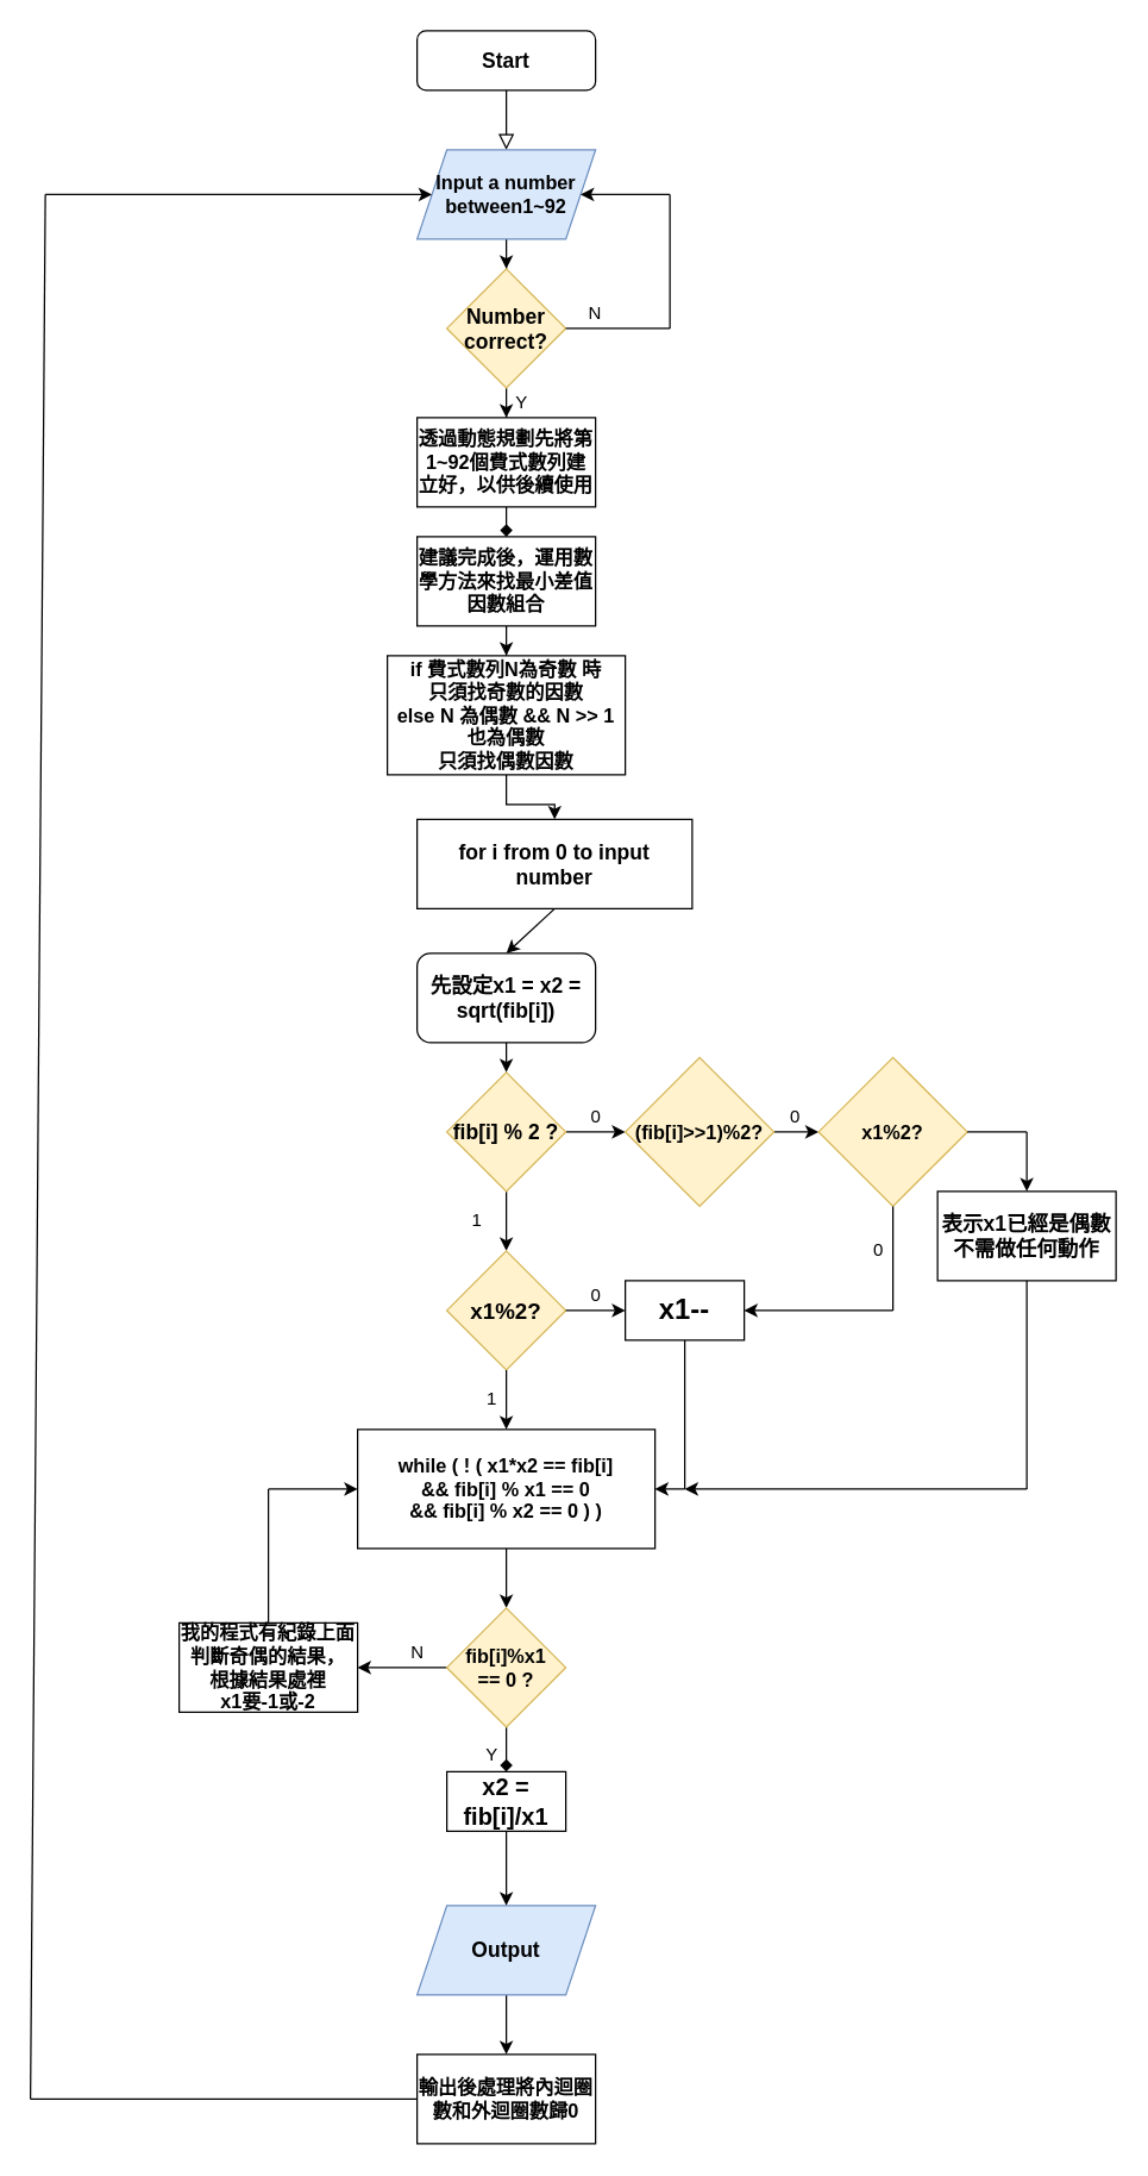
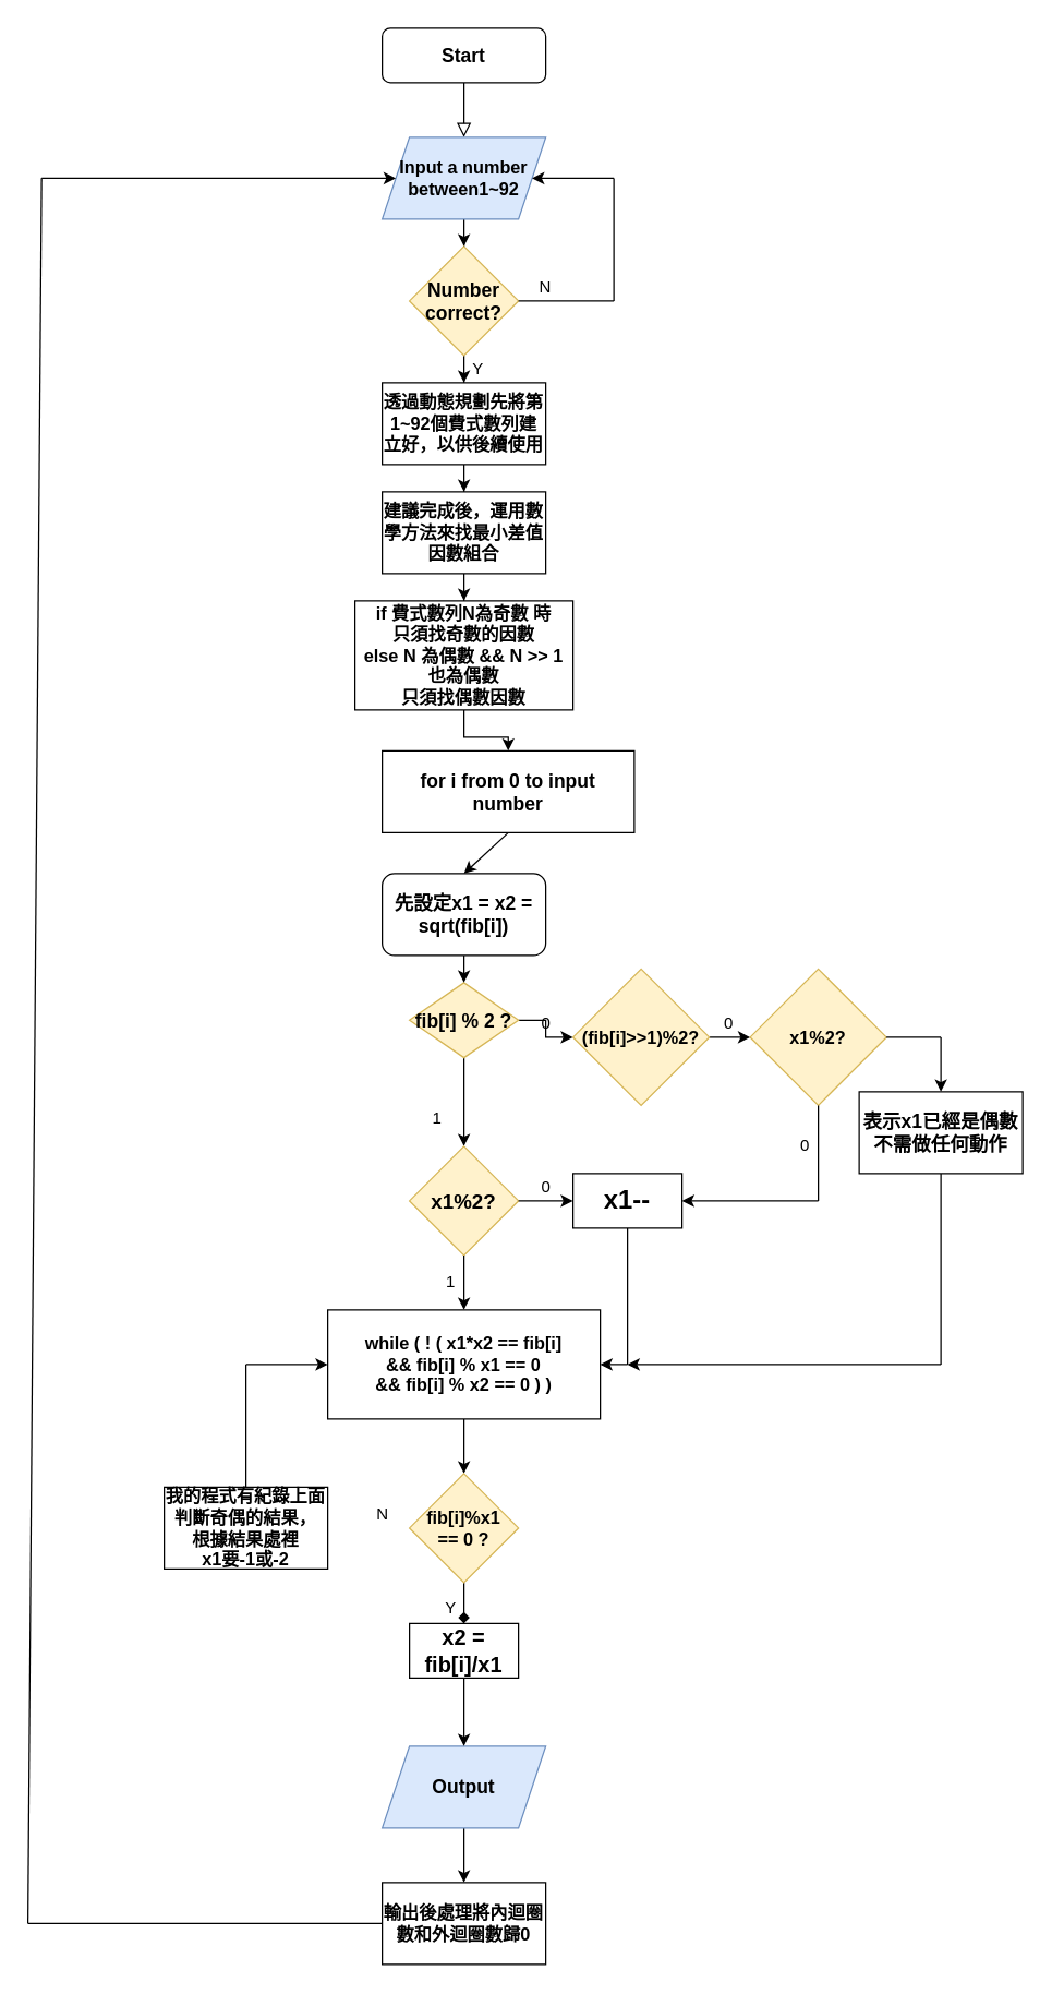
  <mxCell id="0" />
  <mxCell id="1" parent="0" />
  <mxCell id="2" value="" style="rounded=0;html=1;jettySize=auto;orthogonalLoop=1;fontSize=11;endArrow=block;endFill=0;endSize=8;strokeWidth=1;shadow=0;labelBackgroundColor=none;edgeStyle=orthogonalEdgeStyle;" parent="1" source="3" target="5" edge="1"><mxGeometry relative="1" as="geometry"><mxPoint x="340" y="80" as="targetPoint" /><Array as="points"><mxPoint x="340" y="50" /><mxPoint x="340" y="50" /></Array></mxGeometry></mxCell>
  <mxCell id="3" value="&lt;font style=&quot;font-size: 14px&quot;&gt;&lt;b&gt;Start&lt;/b&gt;&lt;/font&gt;" style="rounded=1;whiteSpace=wrap;html=1;fontSize=12;glass=0;strokeWidth=1;shadow=0;" parent="1" vertex="1"><mxGeometry x="280" y="20" width="120" height="40" as="geometry" /></mxCell>
  <mxCell id="4" value="" style="edgeStyle=orthogonalEdgeStyle;rounded=0;orthogonalLoop=1;jettySize=auto;html=1;" edge="1" parent="1" source="5" target="7"><mxGeometry relative="1" as="geometry"><mxPoint x="330" y="190" as="targetPoint" /></mxGeometry></mxCell>
  <mxCell id="5" value="&lt;font size=&quot;1&quot;&gt;&lt;b style=&quot;font-size: 13px&quot;&gt;Input a number between1~92&lt;/b&gt;&lt;/font&gt;" style="shape=parallelogram;perimeter=parallelogramPerimeter;whiteSpace=wrap;html=1;fixedSize=1;fillColor=#dae8fc;strokeColor=#6c8ebf;" vertex="1" parent="1"><mxGeometry x="280" y="100" width="120" height="60" as="geometry" /></mxCell>
  <mxCell id="6" value="" style="edgeStyle=orthogonalEdgeStyle;rounded=0;orthogonalLoop=1;jettySize=auto;html=1;" edge="1" parent="1" source="7" target="13"><mxGeometry relative="1" as="geometry" /></mxCell>
  <mxCell id="7" value="&lt;span style=&quot;font-size: 14px&quot;&gt;&lt;b&gt;Number correct?&lt;/b&gt;&lt;/span&gt;" style="rhombus;whiteSpace=wrap;html=1;fillColor=#fff2cc;strokeColor=#d6b656;" vertex="1" parent="1"><mxGeometry x="300" y="180" width="80" height="80" as="geometry" /></mxCell>
  <mxCell id="8" value="" style="endArrow=classic;html=1;entryX=1;entryY=0.5;entryDx=0;entryDy=0;" edge="1" parent="1" target="5"><mxGeometry width="50" height="50" relative="1" as="geometry"><mxPoint x="450" y="130" as="sourcePoint" /><mxPoint x="260" y="190" as="targetPoint" /></mxGeometry></mxCell>
  <mxCell id="9" value="" style="endArrow=none;html=1;" edge="1" parent="1"><mxGeometry width="50" height="50" relative="1" as="geometry"><mxPoint x="450" y="220" as="sourcePoint" /><mxPoint x="450" y="130" as="targetPoint" /></mxGeometry></mxCell>
  <mxCell id="10" value="" style="endArrow=none;html=1;exitX=1;exitY=0.5;exitDx=0;exitDy=0;" edge="1" parent="1" source="7"><mxGeometry width="50" height="50" relative="1" as="geometry"><mxPoint x="210" y="220" as="sourcePoint" /><mxPoint x="450" y="220" as="targetPoint" /></mxGeometry></mxCell>
  <mxCell id="11" value="N" style="text;html=1;strokeColor=none;fillColor=none;align=center;verticalAlign=middle;whiteSpace=wrap;rounded=0;" vertex="1" parent="1"><mxGeometry x="380" y="200" width="40" height="20" as="geometry" /></mxCell>
- <mxCell id="12" value="" style="edgeStyle=orthogonalEdgeStyle;rounded=0;orthogonalLoop=1;jettySize=auto;html=1;endArrow=diamond;" edge="1" parent="1" source="13" target="15"><mxGeometry relative="1" as="geometry" /></mxCell>
+ <mxCell id="12" value="" style="edgeStyle=orthogonalEdgeStyle;rounded=0;orthogonalLoop=1;jettySize=auto;html=1;" edge="1" parent="1" source="13" target="15"><mxGeometry relative="1" as="geometry" /></mxCell>
  <mxCell id="13" value="&lt;font size=&quot;1&quot;&gt;&lt;b style=&quot;font-size: 13px&quot;&gt;透過動態規劃先將第1~92個費式數列建立好，以供後續使用&lt;/b&gt;&lt;/font&gt;" style="whiteSpace=wrap;html=1;" vertex="1" parent="1"><mxGeometry x="280" y="280" width="120" height="60" as="geometry" /></mxCell>
  <mxCell id="14" value="" style="edgeStyle=orthogonalEdgeStyle;rounded=0;orthogonalLoop=1;jettySize=auto;html=1;" edge="1" parent="1" source="15" target="17"><mxGeometry relative="1" as="geometry" /></mxCell>
  <mxCell id="15" value="&lt;b&gt;&lt;font style=&quot;font-size: 13px&quot;&gt;建議完成後，運用數學方法來找最小差值因數組合&lt;/font&gt;&lt;/b&gt;" style="whiteSpace=wrap;html=1;" vertex="1" parent="1"><mxGeometry x="280" y="360" width="120" height="60" as="geometry" /></mxCell>
  <mxCell id="16" value="" style="edgeStyle=orthogonalEdgeStyle;rounded=0;orthogonalLoop=1;jettySize=auto;html=1;" edge="1" parent="1" source="17" target="18"><mxGeometry relative="1" as="geometry"><mxPoint x="340" y="545" as="targetPoint" /></mxGeometry></mxCell>
  <mxCell id="17" value="&lt;b style=&quot;font-size: 13px&quot;&gt;if 費式數列N為奇數 時&lt;br&gt;只須找奇數的因數&lt;br&gt;else N 為偶數 &amp;amp;&amp;amp; N &amp;gt;&amp;gt; 1 也為偶數&lt;br&gt;只須找偶數因數&lt;/b&gt;" style="whiteSpace=wrap;html=1;" vertex="1" parent="1"><mxGeometry x="260" y="440" width="160" height="80" as="geometry" /></mxCell>
  <mxCell id="18" value="&lt;b&gt;&lt;font style=&quot;font-size: 14px&quot;&gt;for i from 0 to input number&lt;/font&gt;&lt;/b&gt;" style="rounded=0;whiteSpace=wrap;html=1;" vertex="1" parent="1"><mxGeometry x="280" y="550" width="185" height="60" as="geometry" /></mxCell>
  <mxCell id="19" value="" style="edgeStyle=orthogonalEdgeStyle;rounded=0;orthogonalLoop=1;jettySize=auto;html=1;" edge="1" parent="1" source="21" target="25"><mxGeometry relative="1" as="geometry" /></mxCell>
  <mxCell id="20" value="" style="edgeStyle=orthogonalEdgeStyle;rounded=0;orthogonalLoop=1;jettySize=auto;html=1;" edge="1" parent="1" source="21" target="33"><mxGeometry relative="1" as="geometry" /></mxCell>
- <mxCell id="21" value="&lt;b&gt;&lt;font style=&quot;font-size: 14px&quot;&gt;fib[i] % 2 ?&lt;/font&gt;&lt;/b&gt;" style="rhombus;whiteSpace=wrap;html=1;rounded=0;fillColor=#fff2cc;strokeColor=#d6b656;" vertex="1" parent="1"><mxGeometry x="300" y="720" width="80" height="80" as="geometry" /></mxCell>
+ <mxCell id="21" value="&lt;b&gt;&lt;font style=&quot;font-size: 14px&quot;&gt;fib[i] % 2 ?&lt;/font&gt;&lt;/b&gt;" style="rhombus;whiteSpace=wrap;html=1;rounded=0;fillColor=#fff2cc;strokeColor=#d6b656;" vertex="1" parent="1"><mxGeometry x="300" y="720" width="80" height="55" as="geometry" /></mxCell>
  <mxCell id="22" value="&lt;b&gt;&lt;font style=&quot;font-size: 14px&quot;&gt;先設定x1 = x2 = sqrt(fib[i])&lt;/font&gt;&lt;/b&gt;" style="whiteSpace=wrap;html=1;rounded=1;" vertex="1" parent="1"><mxGeometry x="280" y="640" width="120" height="60" as="geometry" /></mxCell>
  <mxCell id="23" value="" style="endArrow=classic;html=1;entryX=0.5;entryY=0;entryDx=0;entryDy=0;exitX=0.5;exitY=1;exitDx=0;exitDy=0;" edge="1" parent="1" source="18" target="22"><mxGeometry width="50" height="50" relative="1" as="geometry"><mxPoint x="240" y="840" as="sourcePoint" /><mxPoint x="290" y="790" as="targetPoint" /></mxGeometry></mxCell>
  <mxCell id="24" value="" style="endArrow=classic;html=1;exitX=0.5;exitY=1;exitDx=0;exitDy=0;entryX=0.5;entryY=0;entryDx=0;entryDy=0;" edge="1" parent="1" source="22" target="21"><mxGeometry width="50" height="50" relative="1" as="geometry"><mxPoint x="240" y="840" as="sourcePoint" /><mxPoint x="290" y="790" as="targetPoint" /></mxGeometry></mxCell>
  <mxCell id="25" value="&lt;b&gt;&lt;font style=&quot;font-size: 15px&quot;&gt;x1%2?&lt;/font&gt;&lt;/b&gt;" style="rhombus;whiteSpace=wrap;html=1;rounded=0;fillColor=#fff2cc;strokeColor=#d6b656;" vertex="1" parent="1"><mxGeometry x="300" y="840" width="80" height="80" as="geometry" /></mxCell>
  <mxCell id="26" value="1" style="text;html=1;align=center;verticalAlign=middle;resizable=0;points=[];autosize=1;strokeColor=none;fillColor=none;" vertex="1" parent="1"><mxGeometry x="310" y="810" width="20" height="20" as="geometry" /></mxCell>
  <mxCell id="27" value="" style="endArrow=classic;html=1;exitX=0.5;exitY=1;exitDx=0;exitDy=0;" edge="1" parent="1" source="25" target="36"><mxGeometry width="50" height="50" relative="1" as="geometry"><mxPoint x="330" y="1000" as="sourcePoint" /><mxPoint x="340" y="970" as="targetPoint" /></mxGeometry></mxCell>
  <mxCell id="28" value="" style="endArrow=classic;html=1;exitX=1;exitY=0.5;exitDx=0;exitDy=0;" edge="1" parent="1" source="25" target="29"><mxGeometry width="50" height="50" relative="1" as="geometry"><mxPoint x="410" y="910" as="sourcePoint" /><mxPoint x="430" y="880" as="targetPoint" /></mxGeometry></mxCell>
  <mxCell id="29" value="&lt;b&gt;&lt;font style=&quot;font-size: 19px&quot;&gt;x1--&lt;/font&gt;&lt;/b&gt;" style="rounded=0;whiteSpace=wrap;html=1;" vertex="1" parent="1"><mxGeometry x="420" y="860" width="80" height="40" as="geometry" /></mxCell>
  <mxCell id="30" value="0" style="text;html=1;align=center;verticalAlign=middle;resizable=0;points=[];autosize=1;strokeColor=none;fillColor=none;" vertex="1" parent="1"><mxGeometry x="390" y="860" width="20" height="20" as="geometry" /></mxCell>
  <mxCell id="31" value="1" style="text;html=1;align=center;verticalAlign=middle;resizable=0;points=[];autosize=1;strokeColor=none;fillColor=none;" vertex="1" parent="1"><mxGeometry x="320" y="930" width="20" height="20" as="geometry" /></mxCell>
  <mxCell id="32" value="" style="edgeStyle=orthogonalEdgeStyle;rounded=0;orthogonalLoop=1;jettySize=auto;html=1;" edge="1" parent="1" source="33" target="39"><mxGeometry relative="1" as="geometry" /></mxCell>
  <mxCell id="33" value="&lt;b&gt;&lt;font style=&quot;font-size: 13px&quot;&gt;(fib[i]&amp;gt;&amp;gt;1)%2?&lt;/font&gt;&lt;/b&gt;" style="rhombus;whiteSpace=wrap;html=1;rounded=0;fillColor=#fff2cc;strokeColor=#d6b656;" vertex="1" parent="1"><mxGeometry x="420" y="710" width="100" height="100" as="geometry" /></mxCell>
  <mxCell id="34" value="0" style="text;html=1;align=center;verticalAlign=middle;resizable=0;points=[];autosize=1;strokeColor=none;fillColor=none;" vertex="1" parent="1"><mxGeometry x="390" y="740" width="20" height="20" as="geometry" /></mxCell>
  <mxCell id="35" value="" style="edgeStyle=orthogonalEdgeStyle;rounded=0;orthogonalLoop=1;jettySize=auto;html=1;" edge="1" parent="1" source="36" target="49"><mxGeometry relative="1" as="geometry" /></mxCell>
  <mxCell id="36" value="&lt;b&gt;&lt;font style=&quot;font-size: 13px&quot;&gt;while ( ! ( x1*x2 == fib[i] &lt;br&gt;&amp;amp;&amp;amp; fib[i] % x1 == 0 &lt;br&gt;&amp;amp;&amp;amp; fib[i] % x2 == 0 ) )&lt;/font&gt;&lt;/b&gt;" style="rounded=0;whiteSpace=wrap;html=1;" vertex="1" parent="1"><mxGeometry x="240" y="960" width="200" height="80" as="geometry" /></mxCell>
  <mxCell id="37" value="" style="endArrow=classic;html=1;entryX=1;entryY=0.5;entryDx=0;entryDy=0;" edge="1" parent="1" target="36"><mxGeometry width="50" height="50" relative="1" as="geometry"><mxPoint x="460" y="1000" as="sourcePoint" /><mxPoint x="420" y="1000" as="targetPoint" /></mxGeometry></mxCell>
  <mxCell id="38" value="" style="endArrow=none;html=1;entryX=0.5;entryY=1;entryDx=0;entryDy=0;" edge="1" parent="1" target="29"><mxGeometry width="50" height="50" relative="1" as="geometry"><mxPoint x="460" y="1000" as="sourcePoint" /><mxPoint x="520" y="920" as="targetPoint" /></mxGeometry></mxCell>
  <mxCell id="39" value="&lt;b&gt;&lt;font style=&quot;font-size: 13px&quot;&gt;x1%2?&lt;/font&gt;&lt;/b&gt;" style="rhombus;whiteSpace=wrap;html=1;rounded=0;fillColor=#fff2cc;strokeColor=#d6b656;" vertex="1" parent="1"><mxGeometry x="550" y="710" width="100" height="100" as="geometry" /></mxCell>
  <mxCell id="40" value="0" style="text;html=1;align=center;verticalAlign=middle;resizable=0;points=[];autosize=1;strokeColor=none;fillColor=none;" vertex="1" parent="1"><mxGeometry x="524" y="740" width="20" height="20" as="geometry" /></mxCell>
  <mxCell id="41" value="" style="endArrow=classic;html=1;entryX=1;entryY=0.5;entryDx=0;entryDy=0;" edge="1" parent="1" target="29"><mxGeometry width="50" height="50" relative="1" as="geometry"><mxPoint x="600" y="880" as="sourcePoint" /><mxPoint x="625" y="845" as="targetPoint" /></mxGeometry></mxCell>
  <mxCell id="42" value="" style="endArrow=none;html=1;entryX=0.5;entryY=1;entryDx=0;entryDy=0;" edge="1" parent="1" target="39"><mxGeometry width="50" height="50" relative="1" as="geometry"><mxPoint x="600" y="880" as="sourcePoint" /><mxPoint x="650" y="810" as="targetPoint" /></mxGeometry></mxCell>
  <mxCell id="43" value="0" style="text;html=1;align=center;verticalAlign=middle;resizable=0;points=[];autosize=1;strokeColor=none;fillColor=none;" vertex="1" parent="1"><mxGeometry x="580" y="830" width="20" height="20" as="geometry" /></mxCell>
  <mxCell id="44" value="" style="endArrow=none;html=1;exitX=1;exitY=0.5;exitDx=0;exitDy=0;" edge="1" parent="1" source="39"><mxGeometry width="50" height="50" relative="1" as="geometry"><mxPoint x="660" y="865" as="sourcePoint" /><mxPoint x="690" y="760" as="targetPoint" /></mxGeometry></mxCell>
  <mxCell id="45" value="" style="endArrow=none;html=1;entryX=0.5;entryY=1;entryDx=0;entryDy=0;" edge="1" parent="1" target="51"><mxGeometry width="50" height="50" relative="1" as="geometry"><mxPoint x="690" y="1000" as="sourcePoint" /><mxPoint x="690" y="880" as="targetPoint" /></mxGeometry></mxCell>
  <mxCell id="46" value="" style="endArrow=classic;html=1;" edge="1" parent="1"><mxGeometry width="50" height="50" relative="1" as="geometry"><mxPoint x="690" y="1000" as="sourcePoint" /><mxPoint x="460" y="1000" as="targetPoint" /></mxGeometry></mxCell>
  <mxCell id="47" value="" style="edgeStyle=orthogonalEdgeStyle;rounded=0;orthogonalLoop=1;jettySize=auto;html=1;entryX=0.5;entryY=0;entryDx=0;entryDy=0;endArrow=diamond;" edge="1" parent="1" source="49" target="50"><mxGeometry relative="1" as="geometry"><mxPoint x="340" y="1190" as="targetPoint" /></mxGeometry></mxCell>
- <mxCell id="48" value="" style="edgeStyle=orthogonalEdgeStyle;rounded=0;orthogonalLoop=1;jettySize=auto;html=1;" edge="1" parent="1" source="49" target="53"><mxGeometry relative="1" as="geometry" /></mxCell>
  <mxCell id="49" value="&lt;b style=&quot;font-size: 13px&quot;&gt;fib[i]%x1 &lt;br&gt;== 0 ?&lt;/b&gt;" style="rhombus;whiteSpace=wrap;html=1;rounded=0;fillColor=#fff2cc;strokeColor=#d6b656;" vertex="1" parent="1"><mxGeometry x="300" y="1080" width="80" height="80" as="geometry" /></mxCell>
  <mxCell id="50" value="&lt;b&gt;&lt;font style=&quot;font-size: 16px&quot;&gt;x2 = fib[i]/x1&lt;/font&gt;&lt;/b&gt;" style="rounded=0;whiteSpace=wrap;html=1;" vertex="1" parent="1"><mxGeometry x="300" y="1190" width="80" height="40" as="geometry" /></mxCell>
  <mxCell id="51" value="&lt;b style=&quot;font-size: 14px&quot;&gt;表示x1已經是偶數&lt;br&gt;不需做任何動作&lt;/b&gt;" style="rounded=0;whiteSpace=wrap;html=1;" vertex="1" parent="1"><mxGeometry x="630" y="800" width="120" height="60" as="geometry" /></mxCell>
  <mxCell id="52" value="" style="endArrow=classic;html=1;entryX=0.5;entryY=0;entryDx=0;entryDy=0;" edge="1" parent="1" target="51"><mxGeometry width="50" height="50" relative="1" as="geometry"><mxPoint x="690" y="760" as="sourcePoint" /><mxPoint x="760" y="735" as="targetPoint" /></mxGeometry></mxCell>
  <mxCell id="53" value="&lt;b&gt;&lt;font style=&quot;font-size: 13px&quot;&gt;我的程式有紀錄上面判斷奇偶的結果，&lt;br&gt;根據結果處裡&lt;br&gt;x1要-1或-2&lt;/font&gt;&lt;br&gt;&lt;/b&gt;" style="whiteSpace=wrap;html=1;rounded=0;" vertex="1" parent="1"><mxGeometry y="1090" width="120" height="60" as="geometry" x="120" /></mxCell>
  <mxCell id="54" value="Y" style="text;html=1;align=center;verticalAlign=middle;resizable=0;points=[];autosize=1;strokeColor=none;fillColor=none;" vertex="1" parent="1"><mxGeometry x="320" y="1169" width="20" height="20" as="geometry" /></mxCell>
  <mxCell id="55" value="N" style="text;html=1;align=center;verticalAlign=middle;resizable=0;points=[];autosize=1;strokeColor=none;fillColor=none;" vertex="1" parent="1"><mxGeometry x="270" y="1100" width="20" height="20" as="geometry" /></mxCell>
  <mxCell id="56" value="" style="endArrow=classic;html=1;entryX=0;entryY=0.5;entryDx=0;entryDy=0;" edge="1" parent="1" target="36"><mxGeometry width="50" height="50" relative="1" as="geometry"><mxPoint x="180" y="1000" as="sourcePoint" /><mxPoint x="200" y="990" as="targetPoint" /></mxGeometry></mxCell>
  <mxCell id="57" value="" style="endArrow=none;html=1;exitX=0.5;exitY=0;exitDx=0;exitDy=0;" edge="1" parent="1" source="53"><mxGeometry width="50" height="50" relative="1" as="geometry"><mxPoint x="140" y="1240" as="sourcePoint" /><mxPoint x="180" y="1000" as="targetPoint" /></mxGeometry></mxCell>
  <mxCell id="58" value="" style="edgeStyle=orthogonalEdgeStyle;rounded=0;orthogonalLoop=1;jettySize=auto;html=1;" edge="1" parent="1" source="59" target="60"><mxGeometry relative="1" as="geometry" /></mxCell>
  <mxCell id="59" value="&lt;b&gt;&lt;font style=&quot;font-size: 14px&quot;&gt;Output&lt;/font&gt;&lt;/b&gt;" style="shape=parallelogram;perimeter=parallelogramPerimeter;whiteSpace=wrap;html=1;fixedSize=1;fillColor=#dae8fc;strokeColor=#6c8ebf;" vertex="1" parent="1"><mxGeometry x="280" y="1280" width="120" height="60" as="geometry" /></mxCell>
  <mxCell id="60" value="&lt;b&gt;&lt;font style=&quot;font-size: 13px&quot;&gt;輸出後處理將內迴圈數和外迴圈數歸0&lt;/font&gt;&lt;/b&gt;" style="whiteSpace=wrap;html=1;" vertex="1" parent="1"><mxGeometry x="280" y="1380" width="120" height="60" as="geometry" /></mxCell>
  <mxCell id="61" value="" style="endArrow=classic;html=1;entryX=0.5;entryY=0;entryDx=0;entryDy=0;exitX=0.5;exitY=1;exitDx=0;exitDy=0;" edge="1" parent="1" source="50" target="59"><mxGeometry width="50" height="50" relative="1" as="geometry"><mxPoint x="310" y="1340" as="sourcePoint" /><mxPoint x="360" y="1290" as="targetPoint" /></mxGeometry></mxCell>
  <mxCell id="62" value="" style="endArrow=none;html=1;entryX=0;entryY=0.5;entryDx=0;entryDy=0;" edge="1" parent="1" target="60"><mxGeometry width="50" height="50" relative="1" as="geometry"><mxPoint x="20" y="1410" as="sourcePoint" /><mxPoint x="230" y="1410" as="targetPoint" /></mxGeometry></mxCell>
  <mxCell id="63" value="" style="endArrow=none;html=1;" edge="1" parent="1"><mxGeometry width="50" height="50" relative="1" as="geometry"><mxPoint x="20" y="1410" as="sourcePoint" /><mxPoint x="30" y="130" as="targetPoint" /></mxGeometry></mxCell>
  <mxCell id="64" value="" style="endArrow=classic;html=1;entryX=0;entryY=0.5;entryDx=0;entryDy=0;" edge="1" parent="1" target="5"><mxGeometry width="50" height="50" relative="1" as="geometry"><mxPoint x="30" y="130" as="sourcePoint" /><mxPoint x="210" y="130" as="targetPoint" /></mxGeometry></mxCell>
  <mxCell id="65" value="Y" style="text;html=1;align=center;verticalAlign=middle;resizable=0;points=[];autosize=1;strokeColor=none;fillColor=none;" vertex="1" parent="1"><mxGeometry x="340" y="260" width="20" height="20" as="geometry" /></mxCell>
